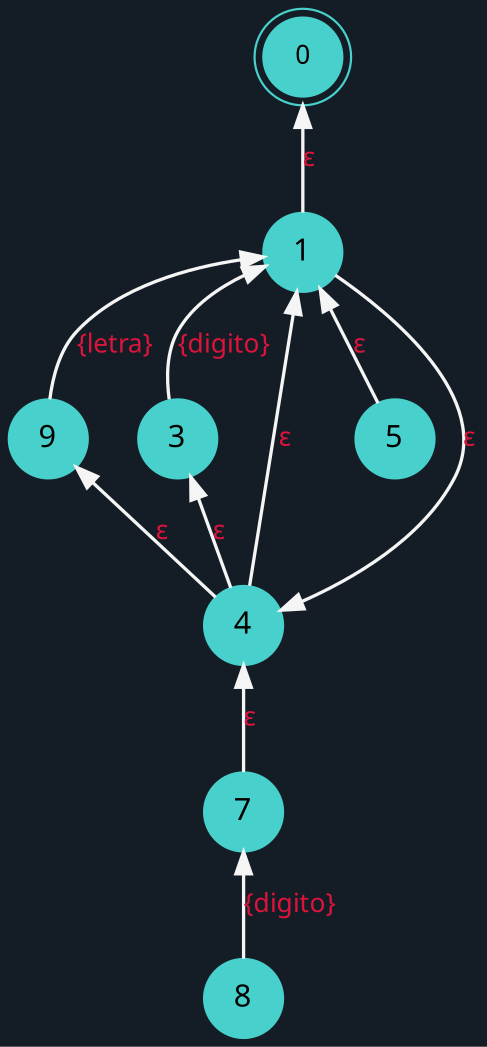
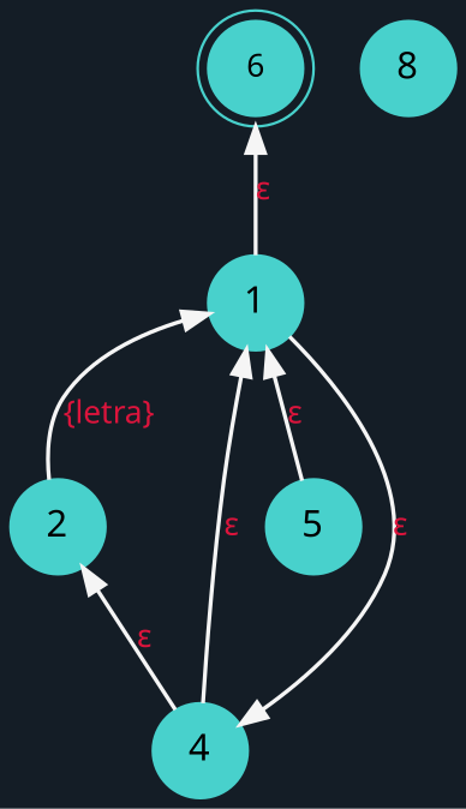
  digraph {
    bgcolor="#141D26"
    rankdir=TB
    node [color="#48D1CC" fontname="Century Gothic" fontsize=14 shape=circle style=filled]
    edge [arrowhead=vee color="#F5F5F5" dir=back fontname="Century Gothic" fontsize=12 penwidth=1.5]
-   0 [fontsize=12 shape=doublecircle]
+   0 [fontsize=12 shape=doublecircle label=6]
    1
-   2 [label=9]
-   3
+   2
    4
    5
-   7
    8
    0 -> 1 [label=<<font color="Crimson">ε</font>>]
    1 -> 2 [label=<<font color="Crimson">{letra} </font>>]
-   1 -> 3 [label=<<font color="Crimson">{digito}</font>>]
    1 -> 4 [label=<<font color="Crimson">ε</font>>]
    1 -> 5 [label=<<font color="Crimson">ε</font>>]
    2 -> 4 [label=<<font color="Crimson">ε</font>>]
-   3 -> 4 [label=<<font color="Crimson">ε</font>>]
    4 -> 1 [label=<<font color="Crimson">ε</font>>]
-   4 -> 7 [label=<<font color="Crimson">ε</font>>]
-   7 -> 8 [label=<<font color="Crimson">{digito} </font>>]
  }
